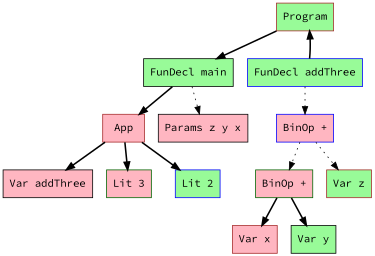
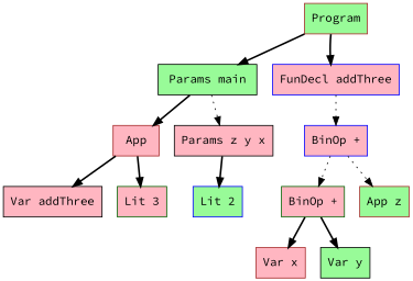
  digraph {
    fontname="Source Code Pro"
    rankdir=TB
    node [color=brown fillcolor=lightpink fontname="Source Code Pro" shape=box style=filled]
    edge [fontname="Source Code Pro" style=bold]
    n1 [fillcolor=palegreen label=Program]
-   n2 [color=black fillcolor=palegreen label="FunDecl main"]
-   n3 [color=blue fillcolor=palegreen label="FunDecl addThree"]
+   n2 [color=black fillcolor=palegreen label="Params main"]
+   n3 [color=blue label="FunDecl addThree"]
    n4 [label=App]
    n5 [color=black label="Params z y x"]
    n6 [color=blue label="BinOp +"]
    n7 [color=black label="Var addThree"]
    n8 [color=blue fillcolor=palegreen label="Lit 2"]
    n9 [color=darkgreen label="Lit 3"]
    n10 [color=darkgreen label="BinOp +"]
-   n11 [fillcolor=palegreen label="Var z"]
+   n11 [fillcolor=palegreen label="App z"]
    n12 [label="Var x"]
    n13 [color=black fillcolor=palegreen label="Var y"]
    n1 -> n2
-   n3 -> n1
+   n1 -> n3
    n2 -> n4
    n2 -> n5 [style=dotted]
    n3 -> n6 [style=dotted]
    n4 -> n7
-   n4 -> n8
+   n5 -> n8
    n4 -> n9
    n6 -> n10 [style=dotted]
    n6 -> n11 [style=dotted]
    n10 -> n12
    n10 -> n13
  }
